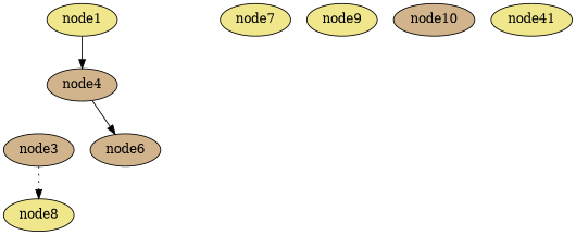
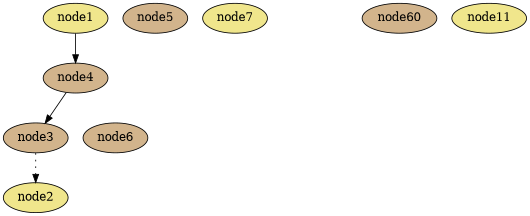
  digraph {
    node [fillcolor=khaki style=filled]
    edge [style=solid]
    node1
    node4 [fillcolor=tan]
    node3 [fillcolor=tan]
-   node2 [label=node8]
+   node2
+   node5 [fillcolor=tan]
    node6 [fillcolor=tan]
    node7
-   node9
-   node10 [fillcolor=tan]
-   node11 [label=node41]
+   node10 [fillcolor=tan label=node60]
+   node11
    node1 -> node4
-   node4 -> node6
+   node4 -> node3
    node3 -> node2 [style=dotted]
  }
